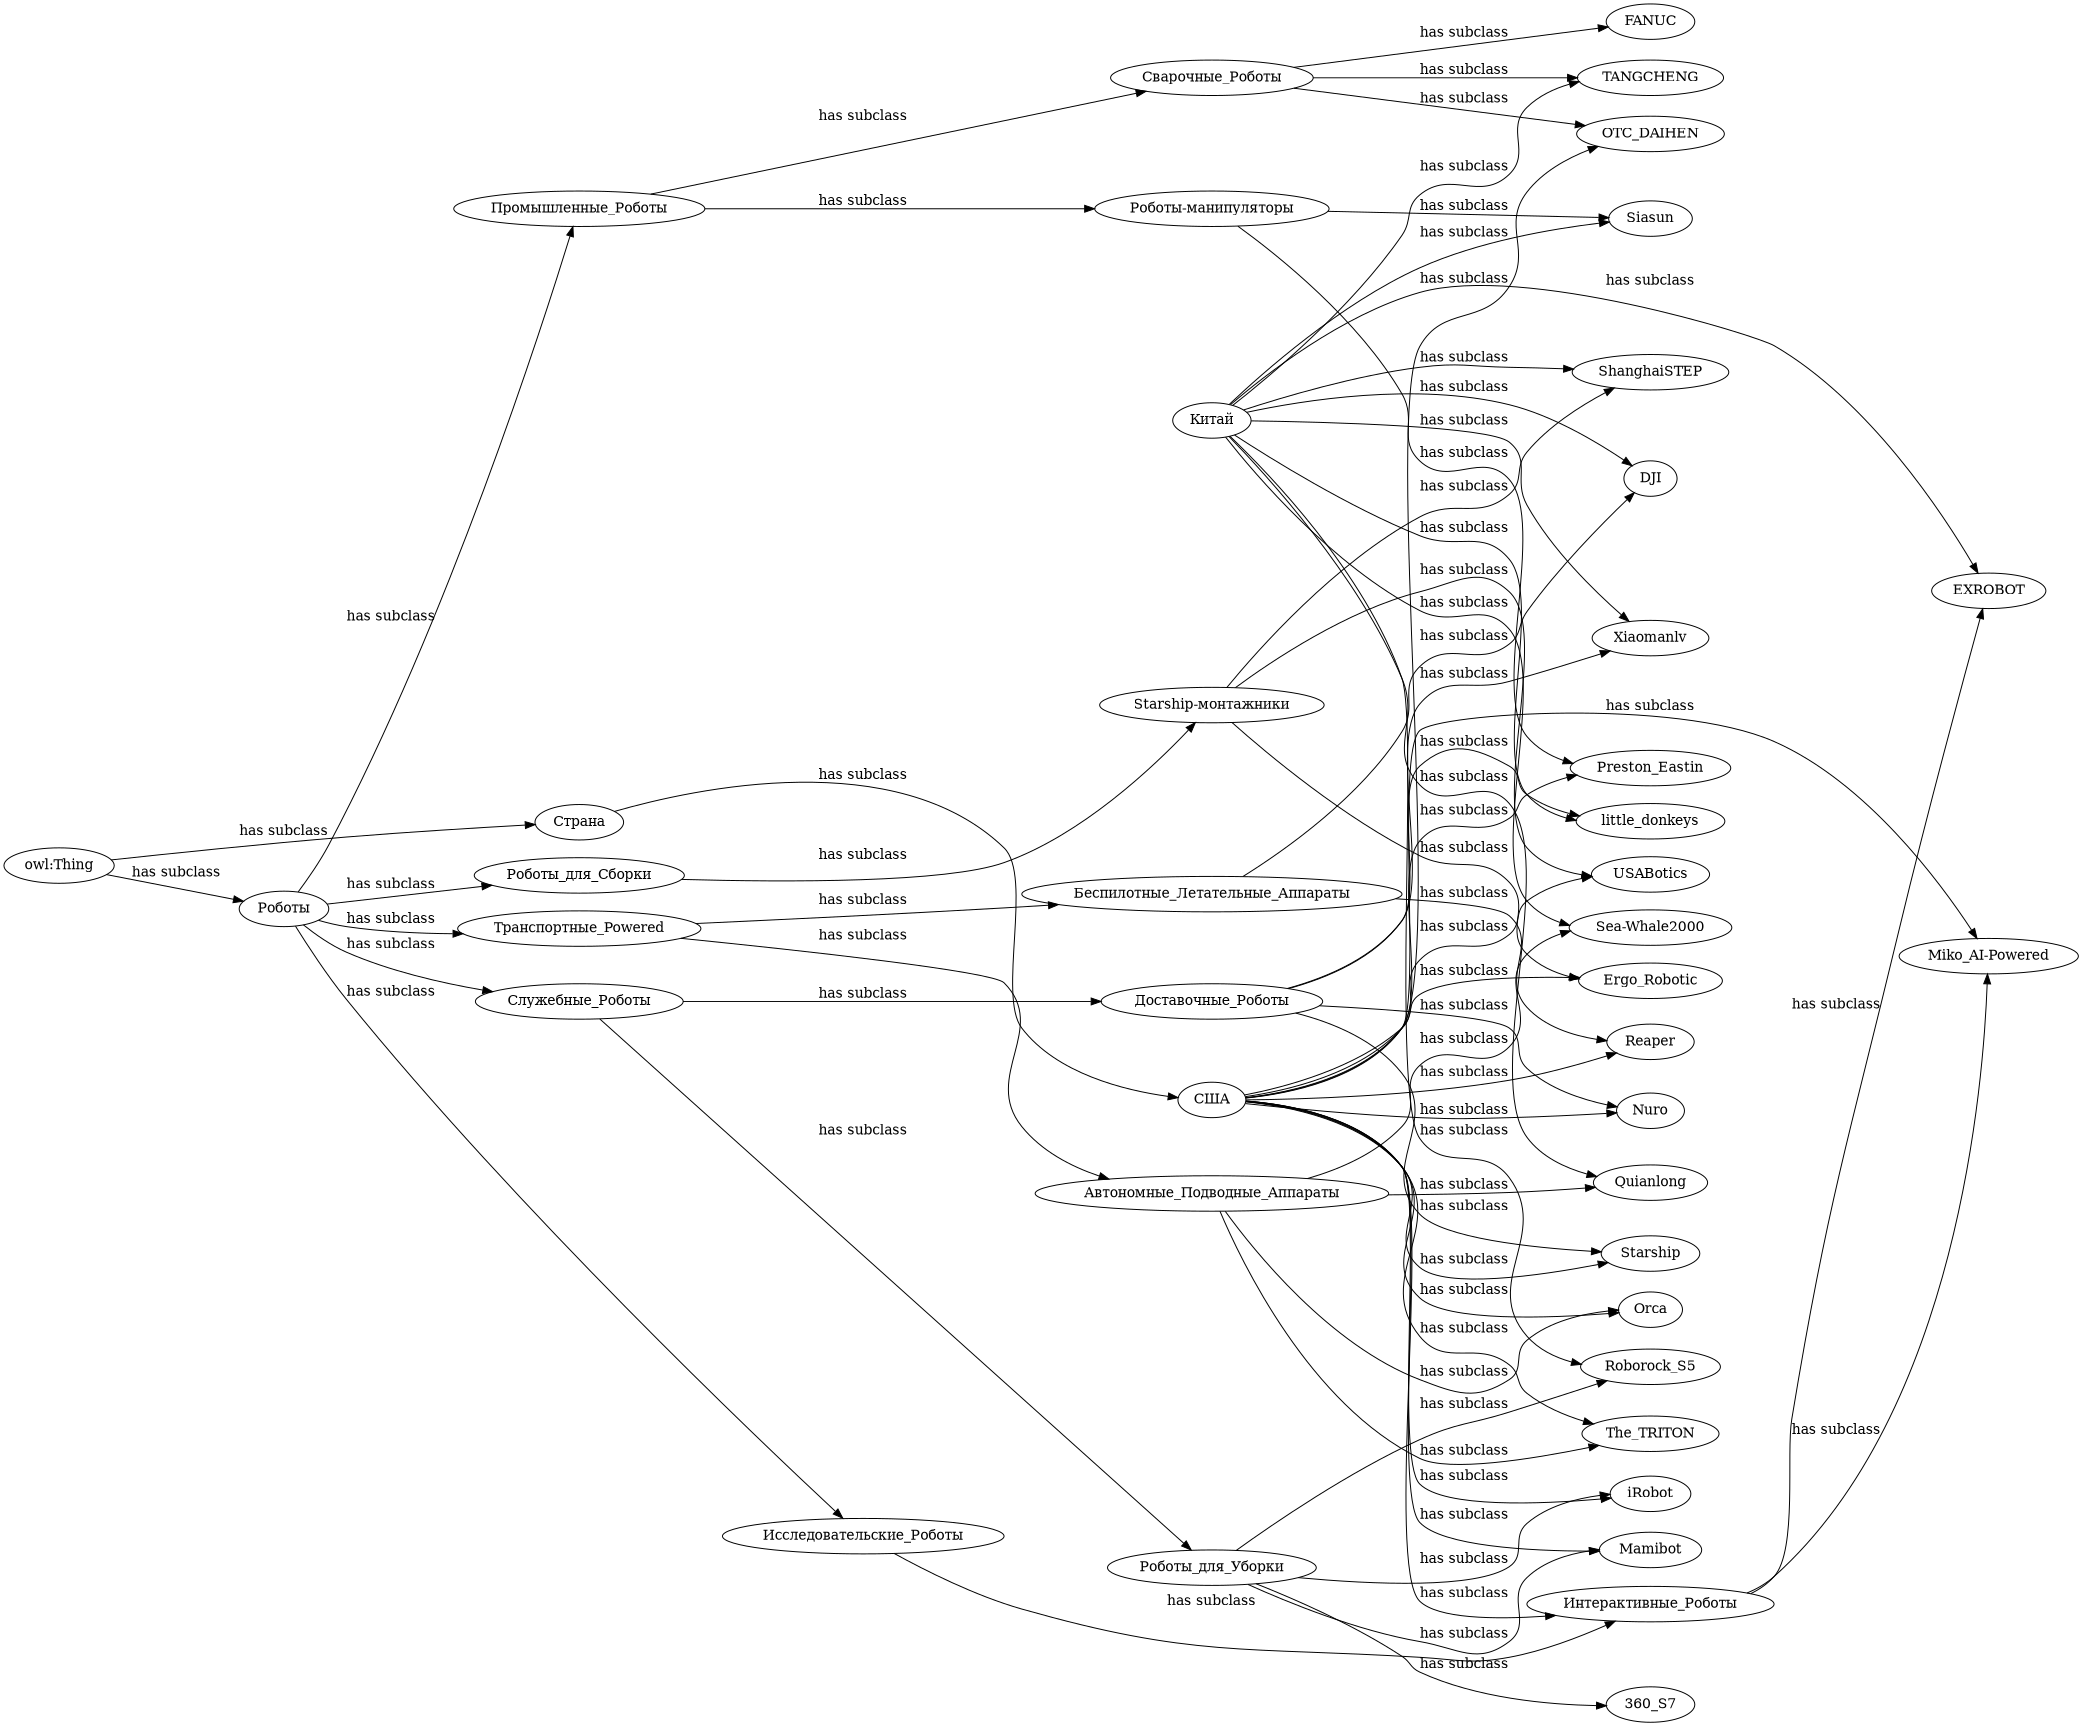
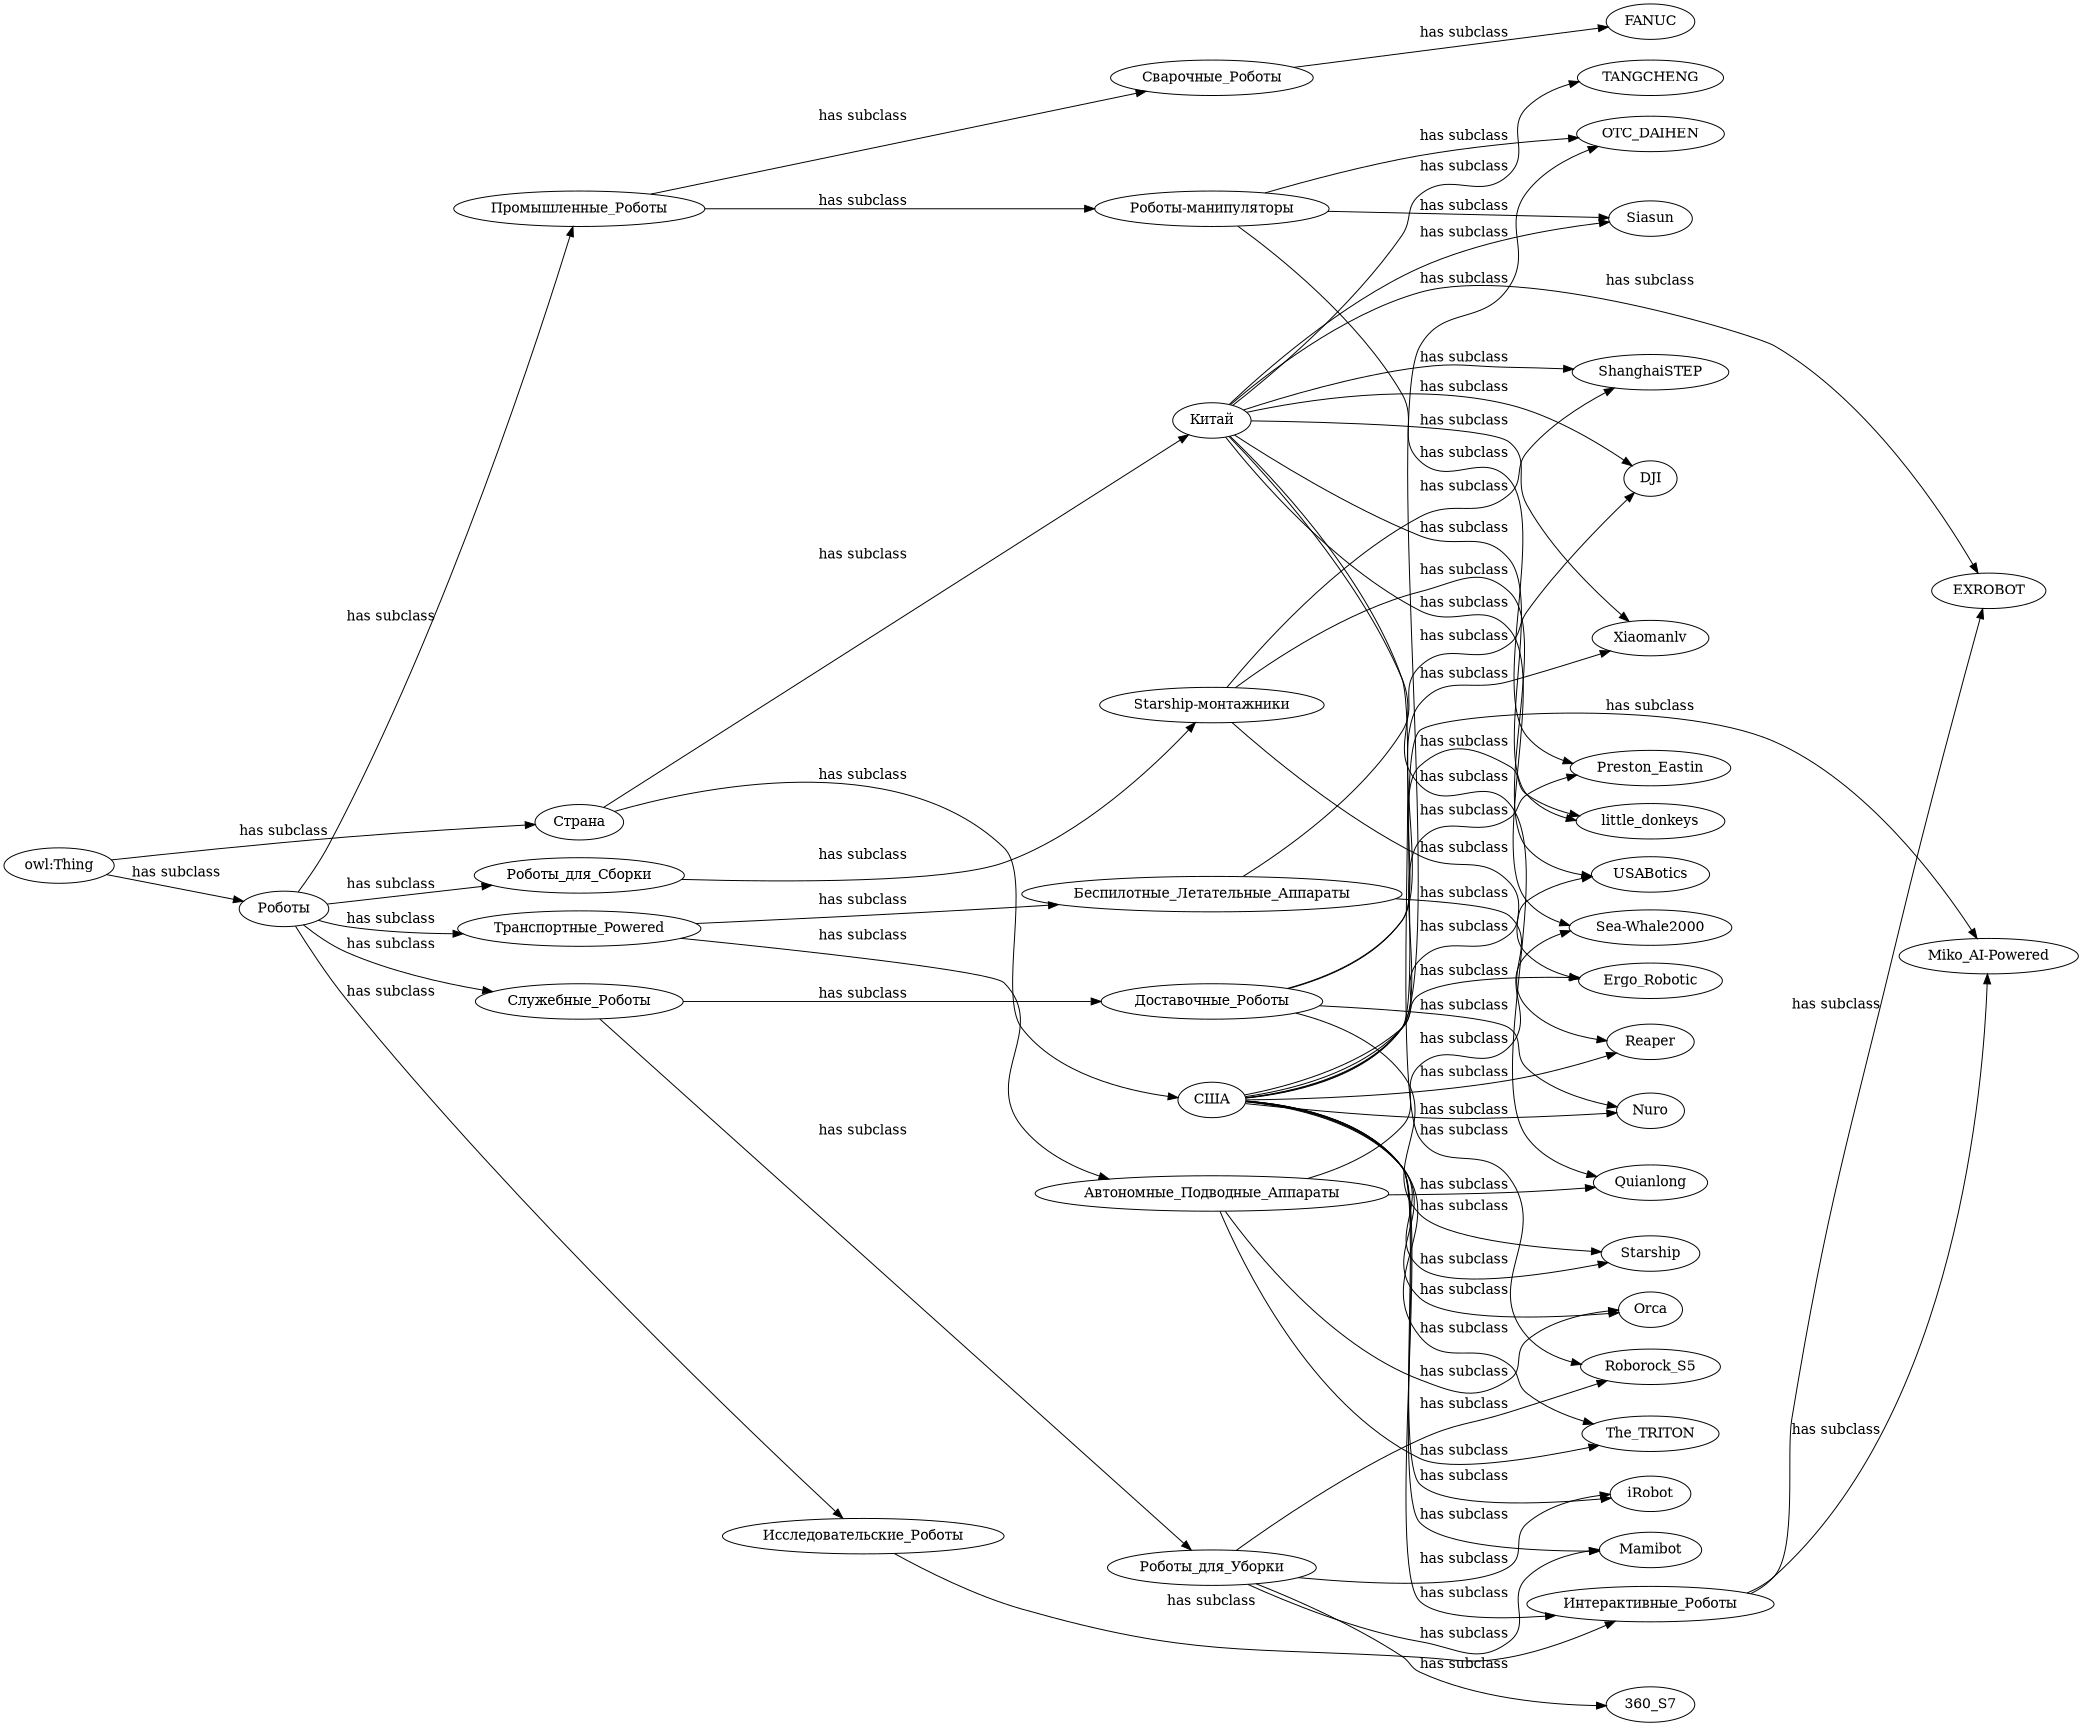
  digraph {
    rankdir=LR
    "Роботы"
    "Роботы_для_Сборки"
    n3 [label="Транспортные_Powered"]
    "Служебные_Роботы"
    "Исследовательские_Роботы"
    "Промышленные_Роботы"
    n7 [label="Starship-монтажники"]
    "Беспилотные_Летательные_Аппараты"
    "Автономные_Подводные_Аппараты"
    "Доставочные_Роботы"
    "Роботы_для_Уборки"
    "Интерактивные_Роботы"
    "Сварочные_Роботы"
    "Роботы-манипуляторы"
    Ergo_Robotic
    USABotics
    ShanghaiSTEP
    OTC_DAIHEN
    FANUC
    TANGCHENG
    DJI
    Reaper
    Orca
    Quianlong
    The_TRITON
    "Sea-Whale2000"
    "Китай"
    Xiaomanlv
    Siasun
    EXROBOT
    Roborock_S5
    little_donkeys
    "США"
    iRobot
    Mamibot
    Starship
    "Miko_AI-Powered"
    Nuro
    Preston_Eastin
    "360_S7"
    "owl:Thing"
    "Страна"
    "Роботы" -> "Роботы_для_Сборки" [label="has subclass"]
    "Роботы" -> n3 [label="has subclass"]
    "Роботы" -> "Служебные_Роботы" [label="has subclass"]
    "Роботы" -> "Исследовательские_Роботы" [label="has subclass"]
    "Роботы" -> "Промышленные_Роботы" [label="has subclass"]
    "Роботы_для_Сборки" -> n7 [label="has subclass"]
    n3 -> "Беспилотные_Летательные_Аппараты" [label="has subclass"]
    n3 -> "Автономные_Подводные_Аппараты" [label="has subclass"]
    "Служебные_Роботы" -> "Доставочные_Роботы" [label="has subclass"]
    "Служебные_Роботы" -> "Роботы_для_Уборки" [label="has subclass"]
    "Исследовательские_Роботы" -> "Интерактивные_Роботы" [label="has subclass"]
    "Промышленные_Роботы" -> "Сварочные_Роботы" [label="has subclass"]
    "Промышленные_Роботы" -> "Роботы-манипуляторы" [label="has subclass"]
    n7 -> Ergo_Robotic [label="has subclass"]
    n7 -> USABotics [label="has subclass"]
    n7 -> ShanghaiSTEP [label="has subclass"]
    "Беспилотные_Летательные_Аппараты" -> DJI [label="has subclass"]
    "Беспилотные_Летательные_Аппараты" -> Reaper [label="has subclass"]
    "Автономные_Подводные_Аппараты" -> Orca [label="has subclass"]
    "Автономные_Подводные_Аппараты" -> Quianlong [label="has subclass"]
    "Автономные_Подводные_Аппараты" -> The_TRITON [label="has subclass"]
    "Автономные_Подводные_Аппараты" -> "Sea-Whale2000" [label="has subclass"]
    "Доставочные_Роботы" -> Xiaomanlv [label="has subclass"]
    "Доставочные_Роботы" -> little_donkeys [label="has subclass"]
    "Доставочные_Роботы" -> Starship [label="has subclass"]
    "Доставочные_Роботы" -> Nuro [label="has subclass"]
    "Роботы_для_Уборки" -> Roborock_S5 [label="has subclass"]
    "Роботы_для_Уборки" -> iRobot [label="has subclass"]
    "Роботы_для_Уборки" -> Mamibot [label="has subclass"]
    "Роботы_для_Уборки" -> "360_S7" [label="has subclass"]
    "Интерактивные_Роботы" -> EXROBOT [label="has subclass"]
    "Интерактивные_Роботы" -> "Miko_AI-Powered" [label="has subclass"]
-   "Сварочные_Роботы" -> OTC_DAIHEN [label="has subclass"]
+   "Роботы-манипуляторы" -> OTC_DAIHEN [label="has subclass"]
    "Сварочные_Роботы" -> FANUC [label="has subclass"]
-   "Сварочные_Роботы" -> TANGCHENG [label="has subclass"]
    "Роботы-манипуляторы" -> Siasun [label="has subclass"]
    "Роботы-манипуляторы" -> Preston_Eastin [label="has subclass"]
    "Китай" -> ShanghaiSTEP [label="has subclass"]
    "Китай" -> TANGCHENG [label="has subclass"]
    "Китай" -> DJI [label="has subclass"]
    "Китай" -> Quianlong [label="has subclass"]
    "Китай" -> "Sea-Whale2000" [label="has subclass"]
    "Китай" -> Xiaomanlv [label="has subclass"]
    "Китай" -> Siasun [label="has subclass"]
    "Китай" -> EXROBOT [label="has subclass"]
    "Китай" -> Roborock_S5 [label="has subclass"]
    "Китай" -> little_donkeys [label="has subclass"]
    "США" -> "Интерактивные_Роботы" [label="has subclass"]
    "США" -> Ergo_Robotic [label="has subclass"]
    "США" -> USABotics [label="has subclass"]
    "США" -> OTC_DAIHEN [label="has subclass"]
    "США" -> Reaper [label="has subclass"]
    "США" -> Orca [label="has subclass"]
    "США" -> The_TRITON [label="has subclass"]
    "США" -> iRobot [label="has subclass"]
    "США" -> Mamibot [label="has subclass"]
    "США" -> Starship [label="has subclass"]
    "США" -> "Miko_AI-Powered" [label="has subclass"]
    "США" -> Nuro [label="has subclass"]
    "США" -> Preston_Eastin [label="has subclass"]
    "owl:Thing" -> "Роботы" [label="has subclass"]
    "owl:Thing" -> "Страна" [label="has subclass"]
+   "Страна" -> "Китай" [label="has subclass"]
    "Страна" -> "США" [label="has subclass"]
  }
